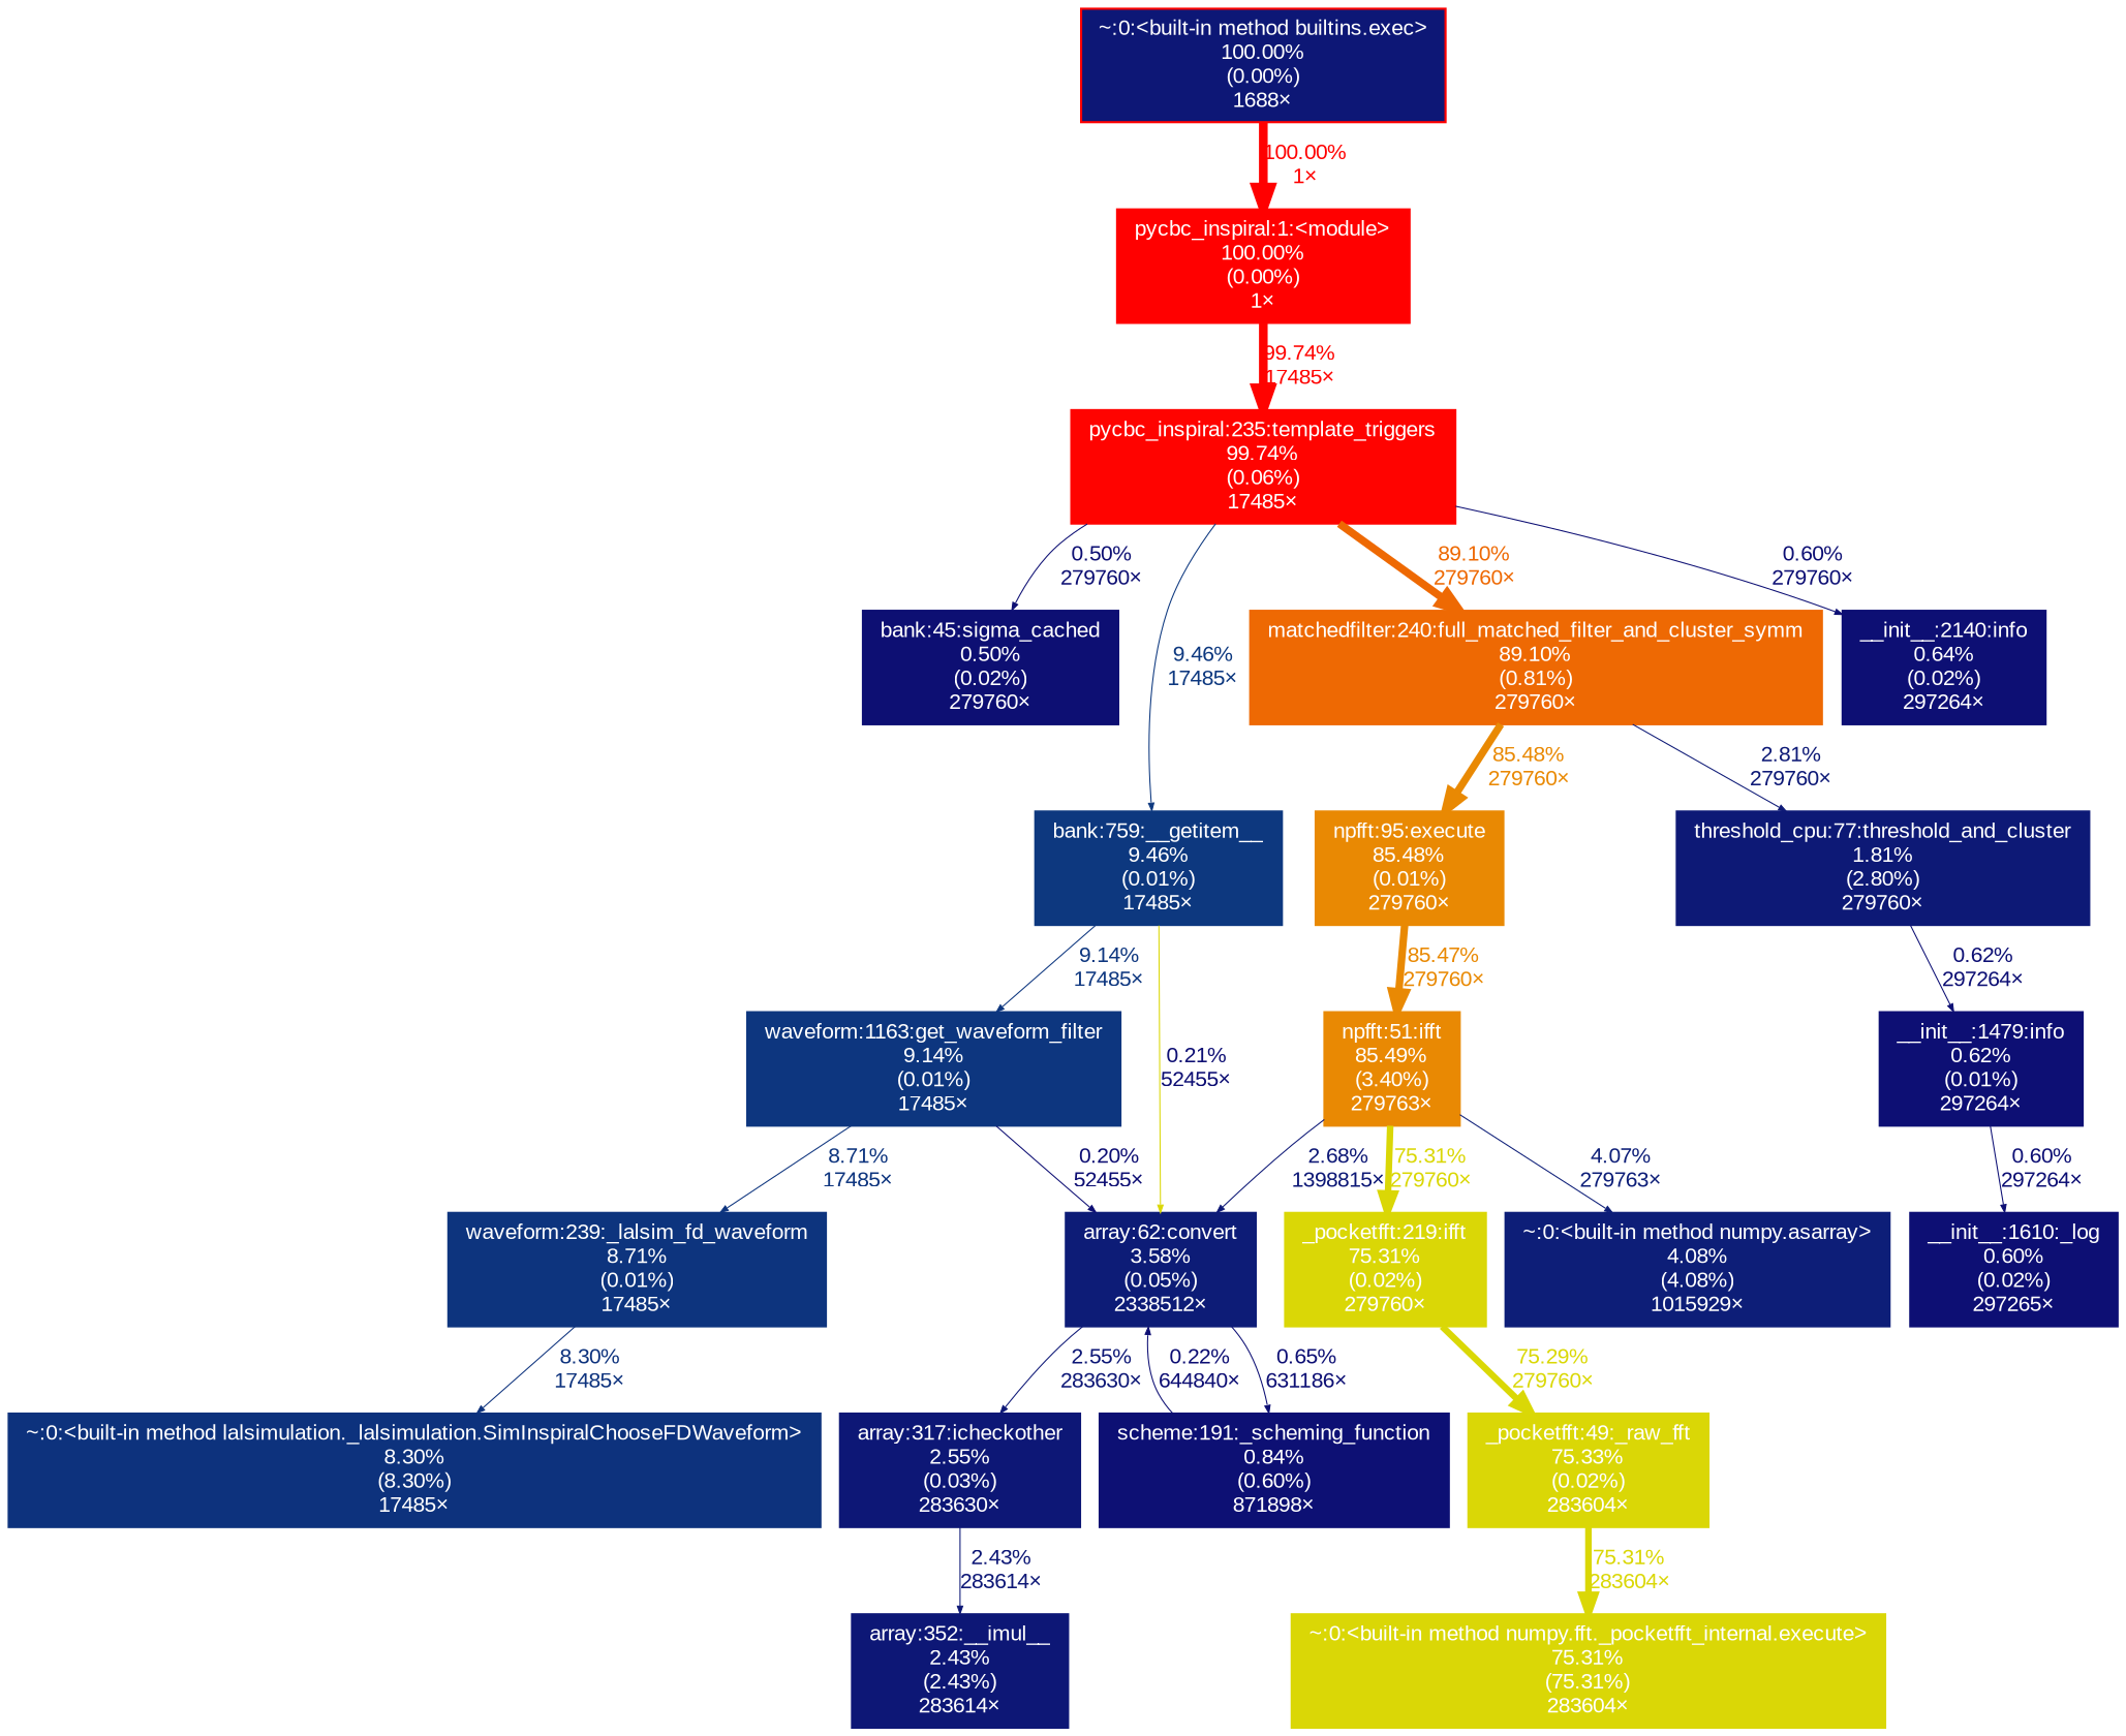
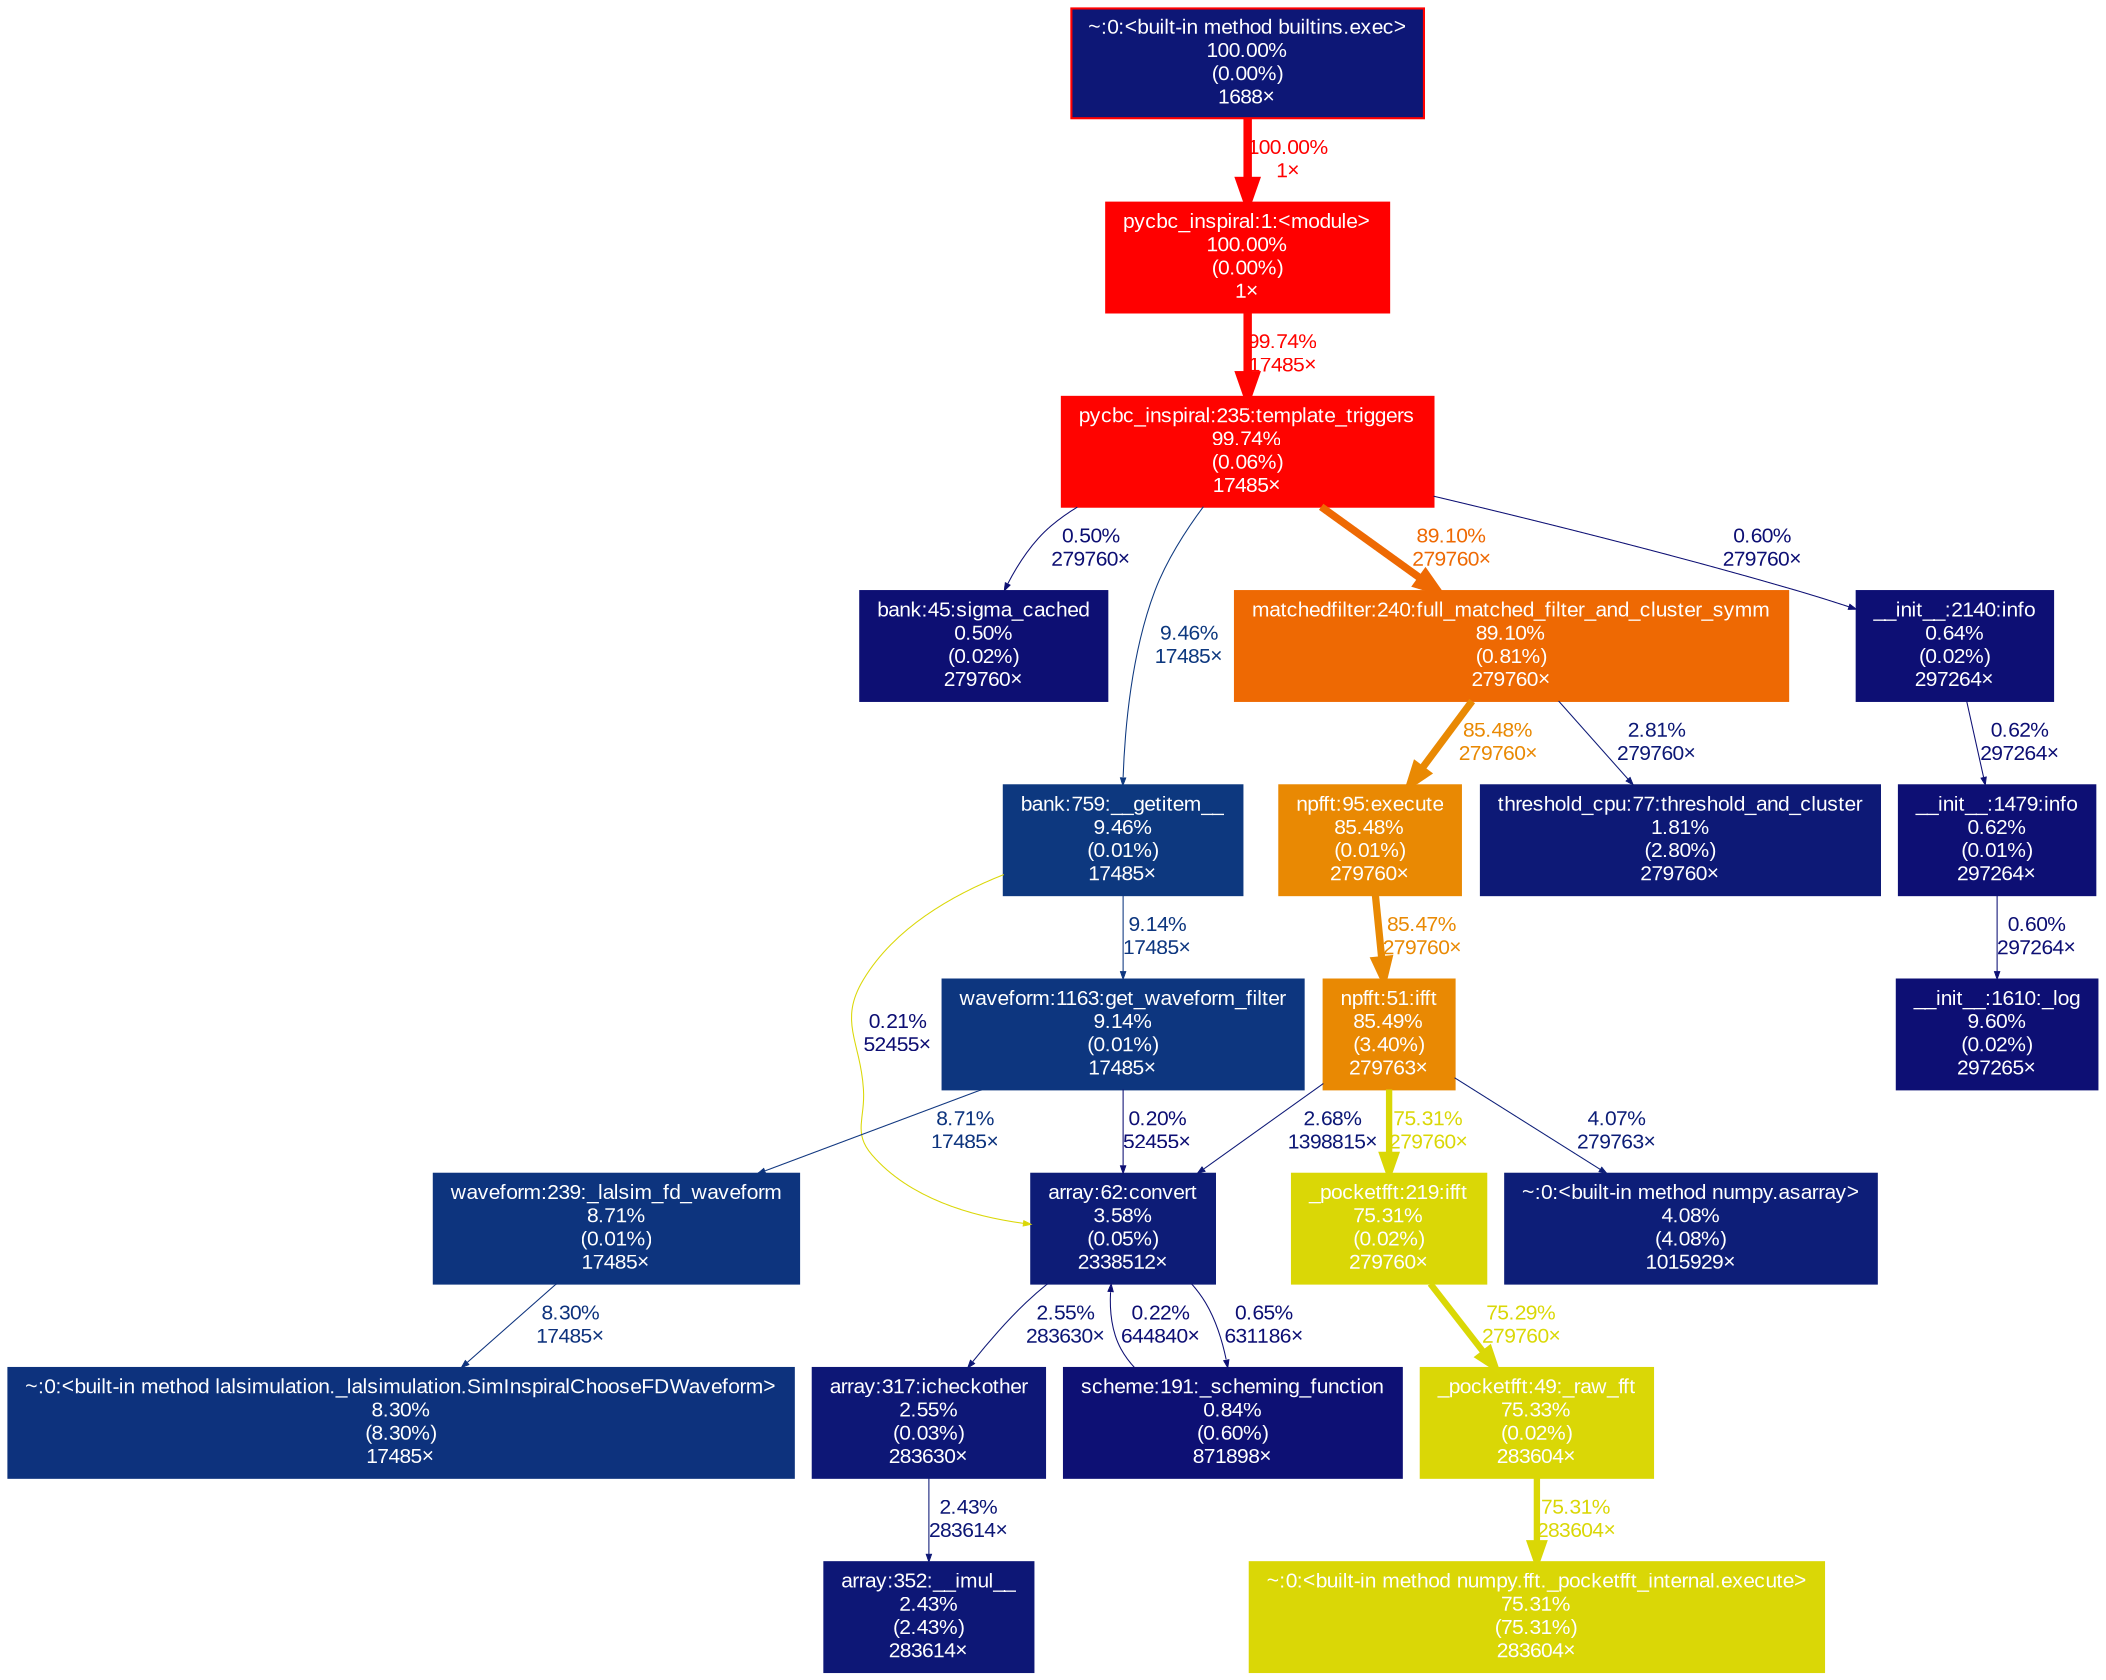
  digraph {
    fontname=Arial
    nodesep=0.125
    ranksep=0.25
    node [color="#0d0f74" fontcolor="#ffffff" fontname=Arial fontsize=10.00 shape=box style=filled]
    edge [arrowsize=0.35 color="#0d0f74" fontcolor="#0d0f74" fontname=Arial fontsize=10.00 labeldistance=0.50 penwidth=0.50]
    n1 [color="#ff0000" height=0 label="pycbc_inspiral:1:<module>\n100.00%\n(0.00%)\n1×" width=0]
    n2 [color="#ff0300" height=0 label="pycbc_inspiral:235:template_triggers\n99.74%\n(0.06%)\n17485×" width=0]
    n3 [color="#0d0f73" height=0 label="bank:45:sigma_cached\n0.50%\n(0.02%)\n279760×" width=0]
    n4 [color="#0d387f" height=0 label="bank:759:__getitem__\n9.46%\n(0.01%)\n17485×" width=0]
    n5 [color="#ee6903" height=0 label="matchedfilter:240:full_matched_filter_and_cluster_symm\n89.10%\n(0.81%)\n279760×" width=0]
    n6 [height=0 label="__init__:2140:info\n0.64%\n(0.02%)\n297264×" width=0]
    n7 [color="#0d1c77" height=0 label="array:62:convert\n3.58%\n(0.05%)\n2338512×" width=0]
    n8 [color="#0d367f" height=0 label="waveform:1163:get_waveform_filter\n9.14%\n(0.01%)\n17485×" width=0]
    n9 [color="#e98903" height=0 label="npfft:95:execute\n85.48%\n(0.01%)\n279760×" width=0]
    n10 [color="#0d1976" height=0 label="threshold_cpu:77:threshold_and_cluster\n1.81%\n(2.80%)\n279760×" width=0]
    n11 [height=0 label="__init__:1479:info\n0.62%\n(0.01%)\n297264×" width=0]
    n12 [color="#ff0000" fillcolor="#0d1776" height=0 label="~:0:<built-in method builtins.exec>\n100.00%\n(0.00%)\n1688×" width=0]
    n13 [color="#0d1074" height=0 label="scheme:191:_scheming_function\n0.84%\n(0.60%)\n871898×" width=0]
    n14 [color="#0d1776" height=0 label="array:317:icheckother\n2.55%\n(0.03%)\n283630×" width=0]
    n15 [color="#0d1776" height=0 label="array:352:__imul__\n2.43%\n(2.43%)\n283614×" width=0]
    n16 [color="#0d347e" height=0 label="waveform:239:_lalsim_fd_waveform\n8.71%\n(0.01%)\n17485×" width=0]
    n17 [color="#0d327d" height=0 label="~:0:<built-in method lalsimulation._lalsimulation.SimInspiralChooseFDWaveform>\n8.30%\n(8.30%)\n17485×" width=0]
    n18 [color="#e98903" height=0 label="npfft:51:ifft\n85.49%\n(3.40%)\n279763×" width=0]
-   n19 [height=0 label="__init__:1610:_log\n0.60%\n(0.02%)\n297265×" width=0]
+   n19 [height=0 label="__init__:1610:_log\n9.60%\n(0.02%)\n297265×" width=0]
    n20 [color="#dad706" height=0 label="_pocketfft:49:_raw_fft\n75.33%\n(0.02%)\n283604×" width=0]
    n21 [color="#dad706" height=0 label="~:0:<built-in method numpy.fft._pocketfft_internal.execute>\n75.31%\n(75.31%)\n283604×" width=0]
    n22 [color="#dad706" height=0 label="_pocketfft:219:ifft\n75.31%\n(0.02%)\n279760×" width=0]
    n23 [color="#0d1e78" height=0 label="~:0:<built-in method numpy.asarray>\n4.08%\n(4.08%)\n1015929×" width=0]
    n1 -> n2 [arrowsize=1.00 color="#ff0300" fontcolor="#ff0300" label="99.74%\n17485×" labeldistance=3.99 penwidth=3.99]
    n2 -> n3 [color="#0d0f73" fontcolor="#0d0f73" label="0.50%\n279760×"]
    n2 -> n4 [color="#0d387f" fontcolor="#0d387f" label="9.46%\n17485×"]
    n2 -> n5 [arrowsize=0.94 color="#ee6903" fontcolor="#ee6903" label="89.10%\n279760×" labeldistance=3.56 penwidth=3.56]
    n2 -> n6 [label="0.60%\n279760×"]
    n4 -> n7 [color="#dad706" fontcolor="#0d0e73" label="0.21%\n52455×"]
    n4 -> n8 [color="#0d367f" fontcolor="#0d367f" label="9.14%\n17485×"]
    n5 -> n9 [arrowsize=0.92 color="#e98903" fontcolor="#e98903" label="85.48%\n279760×" labeldistance=3.42 penwidth=3.42]
    n5 -> n10 [color="#0d1976" fontcolor="#0d1976" label="2.81%\n279760×"]
-   n10 -> n11 [label="0.62%\n297264×"]
+   n6 -> n11 [label="0.62%\n297264×"]
    n7 -> n13 [label="0.65%\n631186×"]
    n7 -> n14 [color="#0d1776" fontcolor="#0d1776" label="2.55%\n283630×"]
    n8 -> n7 [color="#0d0e73" fontcolor="#0d0e73" label="0.20%\n52455×"]
    n8 -> n16 [color="#0d347e" fontcolor="#0d347e" label="8.71%\n17485×"]
    n9 -> n18 [arrowsize=0.92 color="#e98903" fontcolor="#e98903" label="85.47%\n279760×" labeldistance=3.42 penwidth=3.42]
    n11 -> n19 [label="0.60%\n297264×"]
    n12 -> n1 [arrowsize=1.00 color="#ff0000" fontcolor="#ff0000" label="100.00%\n1×" labeldistance=4.00 penwidth=4.00]
    n13 -> n7 [color="#0d0e73" fontcolor="#0d0e73" label="0.22%\n644840×"]
    n14 -> n15 [color="#0d1776" fontcolor="#0d1776" label="2.43%\n283614×"]
    n16 -> n17 [color="#0d327d" fontcolor="#0d327d" label="8.30%\n17485×"]
    n18 -> n7 [color="#0d1876" fontcolor="#0d1876" label="2.68%\n1398815×"]
    n18 -> n22 [arrowsize=0.87 color="#dad706" fontcolor="#dad706" label="75.31%\n279760×" labeldistance=3.01 penwidth=3.01]
    n18 -> n23 [color="#0d1e78" fontcolor="#0d1e78" label="4.07%\n279763×"]
    n20 -> n21 [arrowsize=0.87 color="#dad706" fontcolor="#dad706" label="75.31%\n283604×" labeldistance=3.01 penwidth=3.01]
    n22 -> n20 [arrowsize=0.87 color="#dad806" fontcolor="#dad806" label="75.29%\n279760×" labeldistance=3.01 penwidth=3.01]
  }
